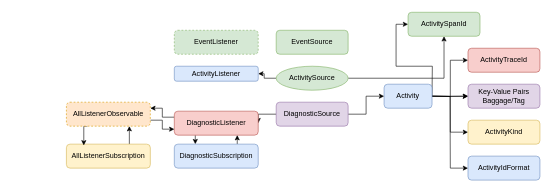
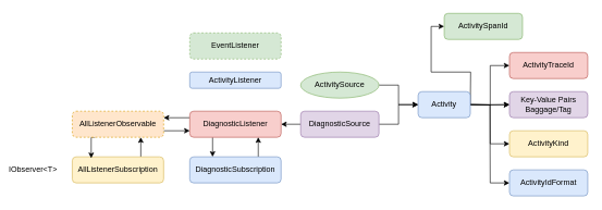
  <mxCell id="0" />
  <mxCell id="1" parent="0" />
  <mxCell id="2" style="edgeStyle=orthogonalEdgeStyle;rounded=0;orthogonalLoop=1;jettySize=auto;html=1;exitX=1;exitY=0.5;exitDx=0;exitDy=0;entryX=0;entryY=0.5;entryDx=0;entryDy=0;" edge="1" parent="1" target="12"><mxGeometry relative="1" as="geometry"><mxPoint x="720" y="160" as="sourcePoint" /></mxGeometry></mxCell>
  <mxCell id="3" style="edgeStyle=orthogonalEdgeStyle;rounded=0;orthogonalLoop=1;jettySize=auto;html=1;exitX=1;exitY=0.5;exitDx=0;exitDy=0;entryX=0;entryY=0.5;entryDx=0;entryDy=0;" edge="1" parent="1" target="13"><mxGeometry relative="1" as="geometry"><mxPoint x="720" y="160" as="sourcePoint" /></mxGeometry></mxCell>
  <mxCell id="4" style="edgeStyle=orthogonalEdgeStyle;rounded=0;orthogonalLoop=1;jettySize=auto;html=1;exitX=1;exitY=0.5;exitDx=0;exitDy=0;entryX=0;entryY=0.5;entryDx=0;entryDy=0;" edge="1" parent="1" target="14"><mxGeometry relative="1" as="geometry"><mxPoint x="720" y="160" as="sourcePoint" /></mxGeometry></mxCell>
  <mxCell id="5" style="edgeStyle=orthogonalEdgeStyle;rounded=0;orthogonalLoop=1;jettySize=auto;html=1;exitX=1;exitY=0.5;exitDx=0;exitDy=0;entryX=0;entryY=0.5;entryDx=0;entryDy=0;" edge="1" parent="1" target="15"><mxGeometry relative="1" as="geometry"><mxPoint x="720" y="160" as="sourcePoint" /></mxGeometry></mxCell>
  <mxCell id="6" style="edgeStyle=orthogonalEdgeStyle;rounded=0;orthogonalLoop=1;jettySize=auto;html=1;exitX=1;exitY=0.5;exitDx=0;exitDy=0;entryX=0;entryY=0.5;entryDx=0;entryDy=0;" edge="1" parent="1" source="7" target="14"><mxGeometry relative="1" as="geometry" /></mxCell>
  <mxCell id="7" value="Activity" style="rounded=1;whiteSpace=wrap;html=1;fillColor=#dae8fc;strokeColor=#6c8ebf;" vertex="1" parent="1"><mxGeometry x="640" y="140" width="80" height="40" as="geometry" /></mxCell>
- <mxCell id="8" style="edgeStyle=orthogonalEdgeStyle;rounded=0;orthogonalLoop=1;jettySize=auto;html=1;exitX=1;exitY=0.5;exitDx=0;exitDy=0;" edge="1" parent="1" source="10" target="12"><mxGeometry relative="1" as="geometry" /></mxCell>
- <mxCell id="9" style="edgeStyle=orthogonalEdgeStyle;rounded=0;orthogonalLoop=1;jettySize=auto;html=1;exitX=0;exitY=0.5;exitDx=0;exitDy=0;" edge="1" parent="1" source="10" target="11"><mxGeometry relative="1" as="geometry" /></mxCell>
+ <mxCell id="8" style="edgeStyle=orthogonalEdgeStyle;rounded=0;orthogonalLoop=1;jettySize=auto;html=1;exitX=1;exitY=0.5;exitDx=0;exitDy=0;entryX=0;entryY=0.5;entryDx=0;entryDy=0;" edge="1" parent="1" source="10" target="7"><mxGeometry relative="1" as="geometry" /></mxCell>
  <mxCell id="10" value="ActivitySource" style="ellipse;whiteSpace=wrap;html=1;fillColor=#d5e8d4;strokeColor=#82b366;" vertex="1" parent="1"><mxGeometry x="460" y="110" width="120" height="40" as="geometry" /></mxCell>
  <mxCell id="11" value="ActivityListener" style="rounded=1;whiteSpace=wrap;html=1;fillColor=#dae8fc;strokeColor=#6c8ebf;" vertex="1" parent="1"><mxGeometry x="290" y="110" width="140" height="25" as="geometry" /></mxCell>
  <mxCell id="12" value="ActivitySpanId" style="rounded=1;whiteSpace=wrap;html=1;fillColor=#d5e8d4;strokeColor=#82b366;" vertex="1" parent="1"><mxGeometry x="680" y="20" width="120" height="40" as="geometry" /></mxCell>
  <mxCell id="13" value="ActivityTraceId" style="rounded=1;whiteSpace=wrap;html=1;fillColor=#f8cecc;strokeColor=#b85450;" vertex="1" parent="1"><mxGeometry x="780" y="80" width="120" height="40" as="geometry" /></mxCell>
  <mxCell id="14" value="Key-Value Pairs&lt;br&gt;Baggage/Tag" style="rounded=1;whiteSpace=wrap;html=1;fillColor=#e1d5e7;strokeColor=#9673a6;" vertex="1" parent="1"><mxGeometry x="780" y="140" width="120" height="40" as="geometry" /></mxCell>
  <mxCell id="15" value="ActivityKind" style="rounded=1;whiteSpace=wrap;html=1;fillColor=#fff2cc;strokeColor=#d6b656;" vertex="1" parent="1"><mxGeometry x="780" y="200" width="120" height="40" as="geometry" /></mxCell>
  <mxCell id="16" style="edgeStyle=orthogonalEdgeStyle;rounded=0;orthogonalLoop=1;jettySize=auto;html=1;exitX=0;exitY=0.5;exitDx=0;exitDy=0;startArrow=classic;startFill=1;endArrow=none;endFill=0;" edge="1" parent="1" source="17"><mxGeometry relative="1" as="geometry"><mxPoint x="750" y="160" as="targetPoint" /></mxGeometry></mxCell>
  <mxCell id="17" value="ActivityIdFormat" style="rounded=1;whiteSpace=wrap;html=1;fillColor=#dae8fc;strokeColor=#6c8ebf;" vertex="1" parent="1"><mxGeometry x="780" y="260" width="120" height="40" as="geometry" /></mxCell>
  <mxCell id="18" style="edgeStyle=orthogonalEdgeStyle;rounded=0;orthogonalLoop=1;jettySize=auto;html=1;exitX=1;exitY=0.5;exitDx=0;exitDy=0;entryX=0;entryY=0.5;entryDx=0;entryDy=0;" edge="1" parent="1" source="20" target="7"><mxGeometry relative="1" as="geometry" /></mxCell>
  <mxCell id="19" style="edgeStyle=orthogonalEdgeStyle;rounded=0;orthogonalLoop=1;jettySize=auto;html=1;exitX=0;exitY=0.5;exitDx=0;exitDy=0;entryX=1;entryY=0.5;entryDx=0;entryDy=0;" edge="1" parent="1" source="20" target="23"><mxGeometry relative="1" as="geometry" /></mxCell>
  <mxCell id="20" value="DiagnosticSource" style="rounded=1;whiteSpace=wrap;html=1;fillColor=#e1d5e7;strokeColor=#9673a6;" vertex="1" parent="1"><mxGeometry x="460" y="170" width="120" height="40" as="geometry" /></mxCell>
  <mxCell id="21" style="edgeStyle=orthogonalEdgeStyle;rounded=0;orthogonalLoop=1;jettySize=auto;html=1;exitX=0.25;exitY=1;exitDx=0;exitDy=0;entryX=0.25;entryY=0;entryDx=0;entryDy=0;" edge="1" parent="1" source="23" target="25"><mxGeometry relative="1" as="geometry" /></mxCell>
  <mxCell id="22" style="edgeStyle=orthogonalEdgeStyle;rounded=0;orthogonalLoop=1;jettySize=auto;html=1;exitX=0;exitY=0.25;exitDx=0;exitDy=0;entryX=1;entryY=0.25;entryDx=0;entryDy=0;startArrow=none;startFill=0;endArrow=classic;endFill=1;" edge="1" parent="1" source="23" target="30"><mxGeometry relative="1" as="geometry" /></mxCell>
- <mxCell id="23" value="DiagnosticListener" style="rounded=1;whiteSpace=wrap;html=1;fillColor=#f8cecc;strokeColor=#b85450;" vertex="1" parent="1"><mxGeometry x="290" y="185" width="140" height="40" as="geometry" /></mxCell>
+ <mxCell id="23" value="DiagnosticListener" style="rounded=1;whiteSpace=wrap;html=1;fillColor=#f8cecc;strokeColor=#b85450;" vertex="1" parent="1"><mxGeometry x="290" y="170" width="140" height="40" as="geometry" /></mxCell>
  <mxCell id="24" style="edgeStyle=orthogonalEdgeStyle;rounded=0;orthogonalLoop=1;jettySize=auto;html=1;exitX=0.75;exitY=0;exitDx=0;exitDy=0;entryX=0.75;entryY=1;entryDx=0;entryDy=0;" edge="1" parent="1" source="25" target="23"><mxGeometry relative="1" as="geometry" /></mxCell>
  <mxCell id="25" value="&lt;span style=&quot;text-align: left&quot;&gt;DiagnosticSubscription&lt;/span&gt;" style="rounded=1;whiteSpace=wrap;html=1;fillColor=#dae8fc;strokeColor=#6c8ebf;" vertex="1" parent="1"><mxGeometry x="290" y="240" width="140" height="40" as="geometry" /></mxCell>
  <mxCell id="26" style="edgeStyle=orthogonalEdgeStyle;rounded=0;orthogonalLoop=1;jettySize=auto;html=1;exitX=0.75;exitY=0;exitDx=0;exitDy=0;entryX=0.75;entryY=1;entryDx=0;entryDy=0;startArrow=none;startFill=0;endArrow=classic;endFill=1;" edge="1" parent="1" source="27" target="30"><mxGeometry relative="1" as="geometry" /></mxCell>
  <mxCell id="27" value="AllListenerSubscription" style="rounded=1;whiteSpace=wrap;html=1;fillColor=#fff2cc;strokeColor=#d6b656;" vertex="1" parent="1"><mxGeometry x="110" y="240" width="140" height="40" as="geometry" /></mxCell>
  <mxCell id="28" style="edgeStyle=orthogonalEdgeStyle;rounded=0;orthogonalLoop=1;jettySize=auto;html=1;exitX=0.25;exitY=1;exitDx=0;exitDy=0;entryX=0.207;entryY=0.05;entryDx=0;entryDy=0;entryPerimeter=0;startArrow=none;startFill=0;endArrow=classic;endFill=1;" edge="1" parent="1" source="30" target="27"><mxGeometry relative="1" as="geometry" /></mxCell>
  <mxCell id="29" style="edgeStyle=orthogonalEdgeStyle;rounded=0;orthogonalLoop=1;jettySize=auto;html=1;exitX=1;exitY=0.75;exitDx=0;exitDy=0;entryX=0;entryY=0.75;entryDx=0;entryDy=0;startArrow=none;startFill=0;endArrow=classic;endFill=1;" edge="1" parent="1" source="30" target="23"><mxGeometry relative="1" as="geometry" /></mxCell>
  <mxCell id="30" value="&lt;span style=&quot;text-align: left&quot;&gt;AllListenerObservable&lt;/span&gt;" style="rounded=1;whiteSpace=wrap;html=1;fillColor=#ffe6cc;strokeColor=#d79b00;dashed=1;" vertex="1" parent="1"><mxGeometry x="110" y="170" width="140" height="40" as="geometry" /></mxCell>
- <mxCell id="32" value="EventSource" style="rounded=1;whiteSpace=wrap;html=1;fillColor=#d5e8d4;strokeColor=#82b366;" vertex="1" parent="1"><mxGeometry x="460" y="50" width="120" height="40" as="geometry" /></mxCell>
+ <mxCell id="31" value="IObserver&amp;lt;T&amp;gt;" style="text;html=1;strokeColor=none;fillColor=none;align=center;verticalAlign=middle;whiteSpace=wrap;rounded=0;sketch=0;" vertex="1" parent="1"><mxGeometry x="20" y="245" width="60" height="30" as="geometry" /></mxCell>
  <mxCell id="33" value="EventListener" style="rounded=1;whiteSpace=wrap;html=1;fillColor=#d5e8d4;strokeColor=#82b366;dashed=1;" vertex="1" parent="1"><mxGeometry x="290" y="50" width="140" height="40" as="geometry" /></mxCell>
